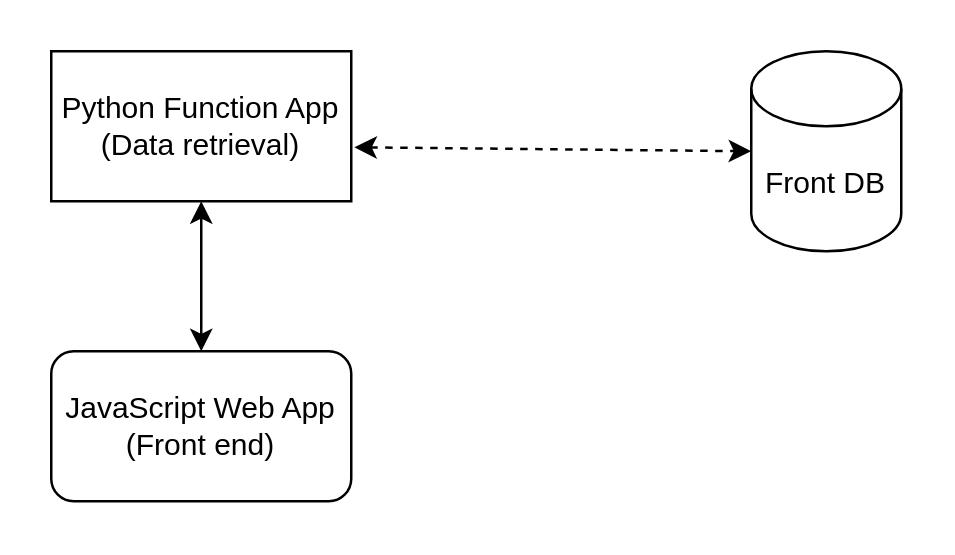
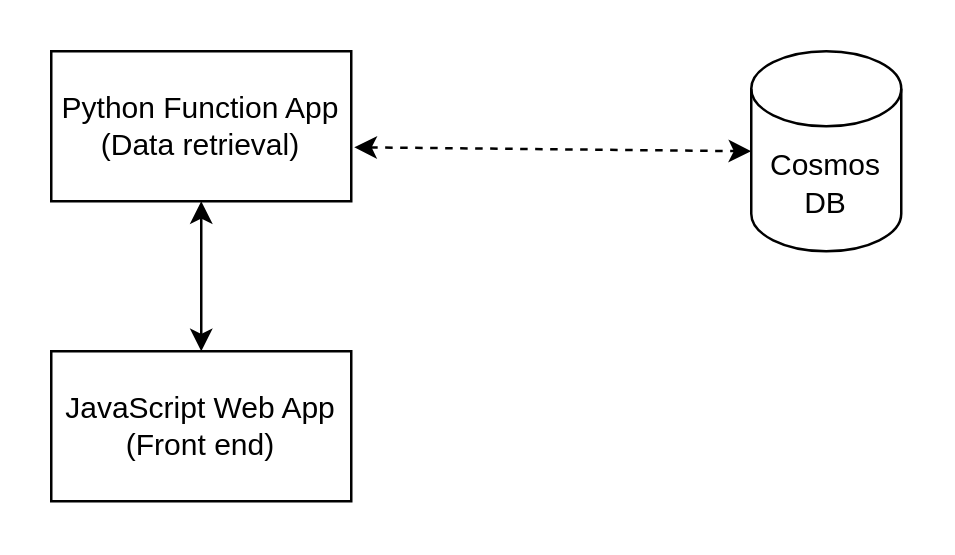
  <mxCell id="0" />
  <mxCell id="1" parent="0" />
  <mxCell id="2" value="&lt;div&gt;Python Function App&lt;/div&gt;&lt;div&gt;&lt;span style=&quot;white-space: pre;&quot;&gt;(Data retrieval)&lt;/span&gt;&lt;/div&gt;" style="rounded=0;whiteSpace=wrap;html=1;" vertex="1" parent="1"><mxGeometry x="20" y="20" width="120" height="60" as="geometry" /></mxCell>
- <mxCell id="3" value="JavaScript Web App (Front end)" style="whiteSpace=wrap;html=1;rounded=1;" vertex="1" parent="1"><mxGeometry x="20" y="140" width="120" height="60" as="geometry" /></mxCell>
- <mxCell id="4" value="&lt;div&gt;Front DB&lt;/div&gt;" style="shape=cylinder3;whiteSpace=wrap;html=1;boundedLbl=1;backgroundOutline=1;size=15;" vertex="1" parent="1"><mxGeometry x="300" y="20" width="60" height="80" as="geometry" /></mxCell>
+ <mxCell id="3" value="JavaScript Web App (Front end)" style="rounded=0;whiteSpace=wrap;html=1;" vertex="1" parent="1"><mxGeometry x="20" y="140" width="120" height="60" as="geometry" /></mxCell>
+ <mxCell id="4" value="&lt;div&gt;Cosmos DB&lt;/div&gt;" style="shape=cylinder3;whiteSpace=wrap;html=1;boundedLbl=1;backgroundOutline=1;size=15;" vertex="1" parent="1"><mxGeometry x="300" y="20" width="60" height="80" as="geometry" /></mxCell>
  <mxCell id="5" value="" style="endArrow=classic;startArrow=classic;html=1;rounded=0;exitX=1.01;exitY=0.64;exitDx=0;exitDy=0;entryX=0;entryY=0.5;entryDx=0;entryDy=0;entryPerimeter=0;exitPerimeter=0;dashed=1;" edge="1" parent="1" source="2" target="4"><mxGeometry width="50" height="50" relative="1" as="geometry"><mxPoint x="210" y="210" as="sourcePoint" /><mxPoint x="260" y="160" as="targetPoint" /></mxGeometry></mxCell>
  <mxCell id="6" value="" style="endArrow=classic;startArrow=classic;html=1;rounded=0;entryX=0.5;entryY=1;entryDx=0;entryDy=0;exitX=0.5;exitY=0;exitDx=0;exitDy=0;" edge="1" parent="1" source="3" target="2"><mxGeometry width="50" height="50" relative="1" as="geometry"><mxPoint x="180" y="300" as="sourcePoint" /><mxPoint x="230" y="250" as="targetPoint" /></mxGeometry></mxCell>
